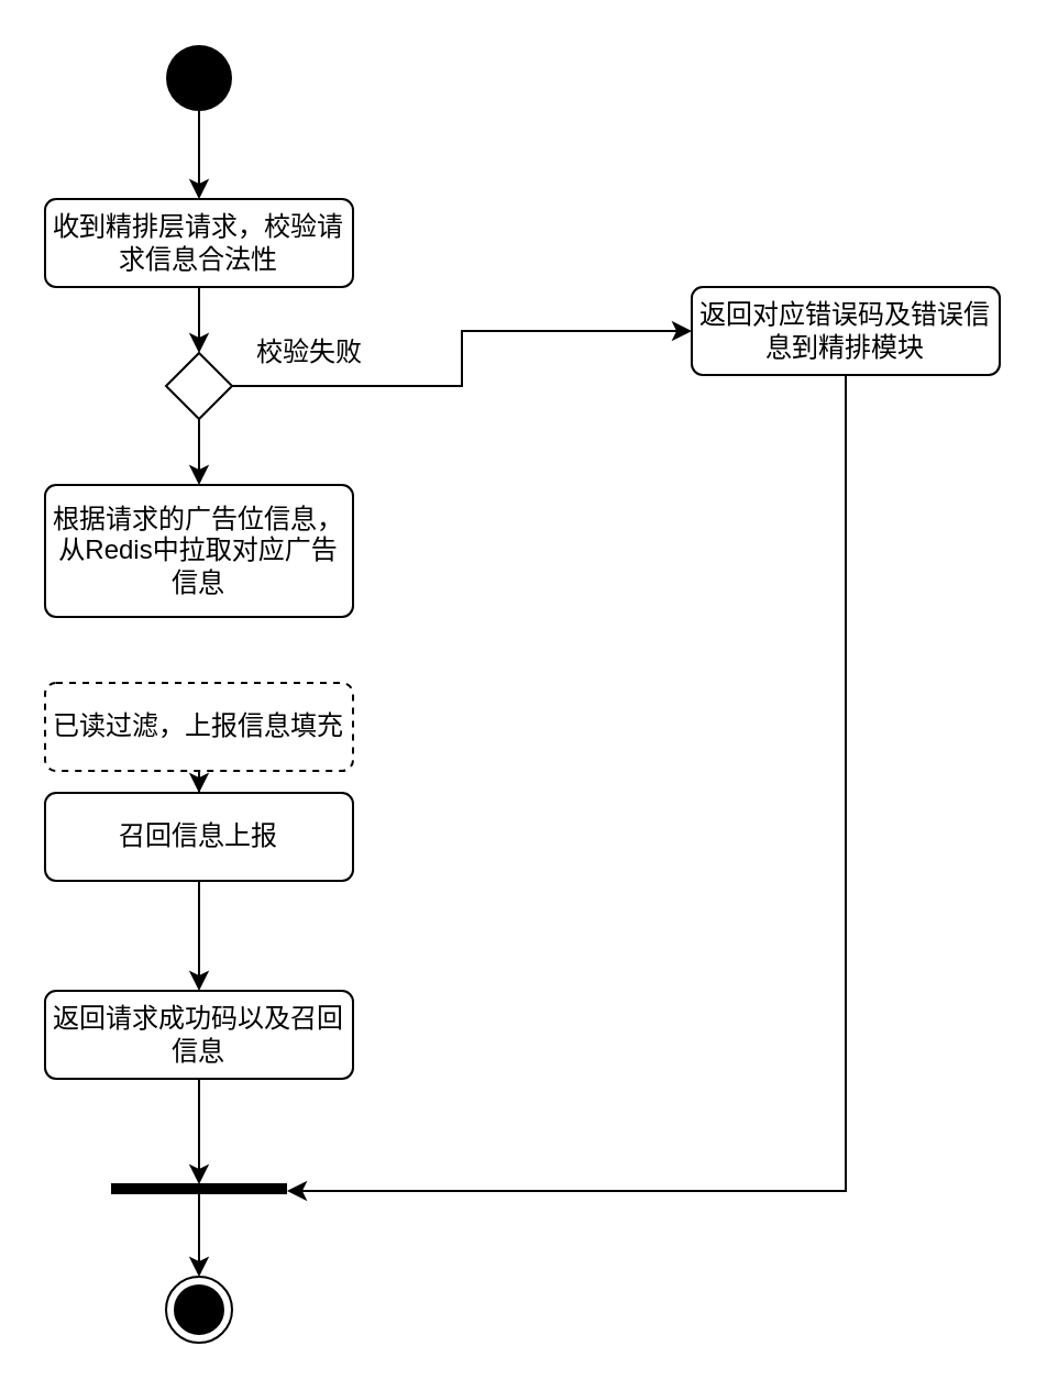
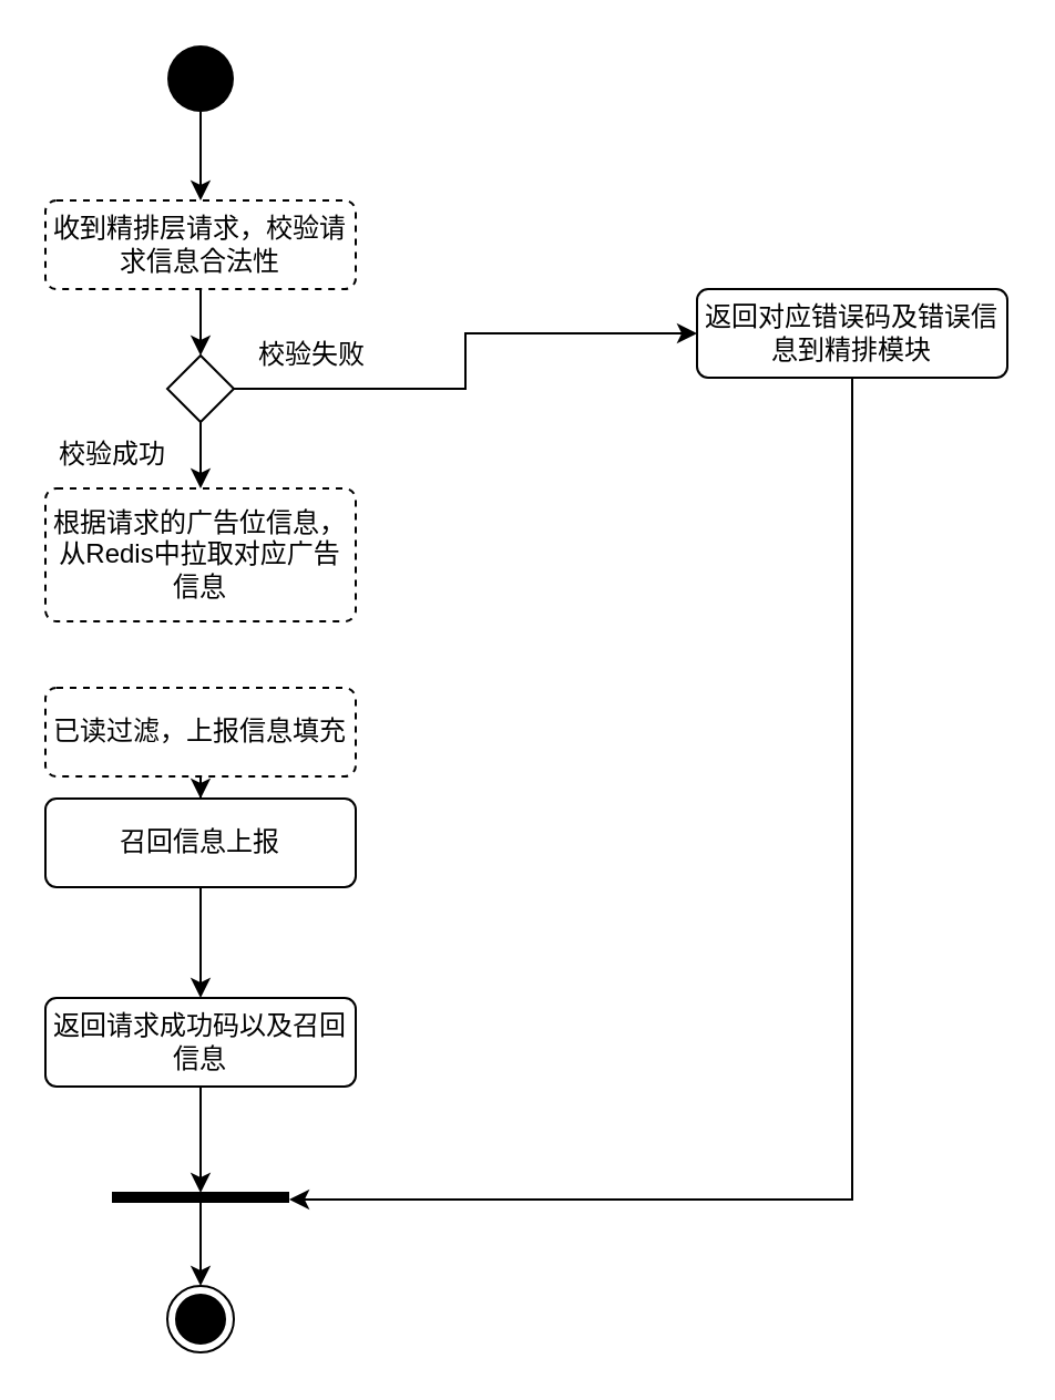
  <mxCell id="0" />
  <mxCell id="1" parent="0" />
  <mxCell id="2" style="edgeStyle=orthogonalEdgeStyle;rounded=0;orthogonalLoop=1;jettySize=auto;html=1;" parent="1" source="3" target="5" edge="1"><mxGeometry relative="1" as="geometry" /></mxCell>
  <mxCell id="3" value="" style="ellipse;fillColor=#000000;strokeColor=none;" parent="1" vertex="1"><mxGeometry x="75" y="20" width="30" height="30" as="geometry" /></mxCell>
  <mxCell id="4" style="edgeStyle=orthogonalEdgeStyle;rounded=0;orthogonalLoop=1;jettySize=auto;html=1;entryX=0.5;entryY=0;entryDx=0;entryDy=0;" parent="1" source="5" target="11" edge="1"><mxGeometry relative="1" as="geometry" /></mxCell>
- <mxCell id="5" value="收到精排层请求，校验请求信息合法性" style="html=1;align=center;verticalAlign=middle;rounded=1;absoluteArcSize=1;arcSize=10;dashed=0;shadow=0;whiteSpace=wrap;" parent="1" vertex="1"><mxGeometry x="20" y="90" width="140" height="40" as="geometry" /></mxCell>
+ <mxCell id="5" value="收到精排层请求，校验请求信息合法性" style="html=1;align=center;verticalAlign=middle;rounded=1;absoluteArcSize=1;arcSize=10;dashed=1;shadow=0;whiteSpace=wrap;" parent="1" vertex="1"><mxGeometry x="20" y="90" width="140" height="40" as="geometry" /></mxCell>
  <mxCell id="6" style="edgeStyle=orthogonalEdgeStyle;rounded=0;orthogonalLoop=1;jettySize=auto;html=1;entryX=0.5;entryY=0;entryDx=0;entryDy=0;" parent="1" source="7" target="8" edge="1"><mxGeometry relative="1" as="geometry" /></mxCell>
  <mxCell id="7" value="" style="html=1;points=[];perimeter=orthogonalPerimeter;fillColor=#000000;strokeColor=none;shadow=0;verticalAlign=middle;rotation=90;" parent="1" vertex="1"><mxGeometry x="87.5" y="500" width="5" height="80" as="geometry" /></mxCell>
  <mxCell id="8" value="" style="ellipse;html=1;shape=endState;fillColor=#000000;strokeColor=#000000;shadow=0;verticalAlign=middle;" parent="1" vertex="1"><mxGeometry x="75" y="580" width="30" height="30" as="geometry" /></mxCell>
  <mxCell id="9" style="edgeStyle=orthogonalEdgeStyle;rounded=0;orthogonalLoop=1;jettySize=auto;html=1;" parent="1" source="11" target="13" edge="1"><mxGeometry relative="1" as="geometry" /></mxCell>
  <mxCell id="10" style="edgeStyle=orthogonalEdgeStyle;rounded=0;orthogonalLoop=1;jettySize=auto;html=1;" parent="1" source="11" target="15" edge="1"><mxGeometry relative="1" as="geometry" /></mxCell>
  <mxCell id="11" value="" style="rhombus;shadow=0;gradientColor=none;verticalAlign=middle;" parent="1" vertex="1"><mxGeometry x="75" y="160" width="30" height="30" as="geometry" /></mxCell>
  <mxCell id="12" style="edgeStyle=orthogonalEdgeStyle;rounded=0;orthogonalLoop=1;jettySize=auto;html=1;entryX=0.7;entryY=0;entryDx=0;entryDy=0;entryPerimeter=0;" parent="1" source="13" target="7" edge="1"><mxGeometry relative="1" as="geometry"><Array as="points"><mxPoint x="384" y="541" /></Array></mxGeometry></mxCell>
  <mxCell id="13" value="返回对应错误码及错误信息到精排模块" style="html=1;align=center;verticalAlign=middle;rounded=1;absoluteArcSize=1;arcSize=10;dashed=0;shadow=0;gradientColor=none;whiteSpace=wrap;" parent="1" vertex="1"><mxGeometry x="314" y="130" width="140" height="40" as="geometry" /></mxCell>
  <mxCell id="14" value="校验失败" style="text;html=1;align=center;verticalAlign=middle;resizable=0;points=[];autosize=1;strokeColor=none;" parent="1" vertex="1"><mxGeometry x="110" y="150" width="60" height="20" as="geometry" /></mxCell>
- <mxCell id="15" value="根据请求的广告位信息，从Redis中拉取对应广告信息" style="html=1;align=center;verticalAlign=middle;rounded=1;absoluteArcSize=1;arcSize=10;dashed=0;shadow=0;whiteSpace=wrap;" parent="1" vertex="1"><mxGeometry x="20" y="220" width="140" height="60" as="geometry" /></mxCell>
+ <mxCell id="15" value="根据请求的广告位信息，从Redis中拉取对应广告信息" style="html=1;align=center;verticalAlign=middle;rounded=1;absoluteArcSize=1;arcSize=10;dashed=1;shadow=0;whiteSpace=wrap;" parent="1" vertex="1"><mxGeometry x="20" y="220" width="140" height="60" as="geometry" /></mxCell>
  <mxCell id="16" style="edgeStyle=orthogonalEdgeStyle;rounded=0;orthogonalLoop=1;jettySize=auto;html=1;entryX=0.5;entryY=0;entryDx=0;entryDy=0;" parent="1" source="17" target="19" edge="1"><mxGeometry relative="1" as="geometry" /></mxCell>
  <mxCell id="17" value="已读过滤，上报信息填充" style="html=1;align=center;verticalAlign=middle;rounded=1;absoluteArcSize=1;arcSize=10;dashed=1;shadow=0;whiteSpace=wrap;" parent="1" vertex="1"><mxGeometry x="20" y="310" width="140" height="40" as="geometry" /></mxCell>
  <mxCell id="18" value="" style="edgeStyle=orthogonalEdgeStyle;rounded=0;orthogonalLoop=1;jettySize=auto;html=1;entryX=0.5;entryY=0;entryDx=0;entryDy=0;" parent="1" source="19" target="21" edge="1"><mxGeometry relative="1" as="geometry"><mxPoint x="90" y="400" as="targetPoint" /></mxGeometry></mxCell>
  <mxCell id="19" value="召回信息上报" style="html=1;align=center;verticalAlign=middle;rounded=1;absoluteArcSize=1;arcSize=10;dashed=0;shadow=0;whiteSpace=wrap;" parent="1" vertex="1"><mxGeometry x="20" y="360" width="140" height="40" as="geometry" /></mxCell>
  <mxCell id="20" style="edgeStyle=none;rounded=0;orthogonalLoop=1;jettySize=auto;html=1;entryX=0.1;entryY=0.5;entryDx=0;entryDy=0;entryPerimeter=0;" parent="1" source="21" target="7" edge="1"><mxGeometry relative="1" as="geometry" /></mxCell>
  <mxCell id="21" value="返回请求成功码以及召回信息" style="html=1;align=center;verticalAlign=middle;rounded=1;absoluteArcSize=1;arcSize=10;dashed=0;shadow=0;gradientColor=none;whiteSpace=wrap;" parent="1" vertex="1"><mxGeometry x="20" y="450" width="140" height="40" as="geometry" /></mxCell>
+ <mxCell id="22" value="校验成功" style="text;html=1;align=center;verticalAlign=middle;resizable=0;points=[];autosize=1;strokeColor=none;" vertex="1" parent="1"><mxGeometry x="20" y="195" width="60" height="20" as="geometry" /></mxCell>
